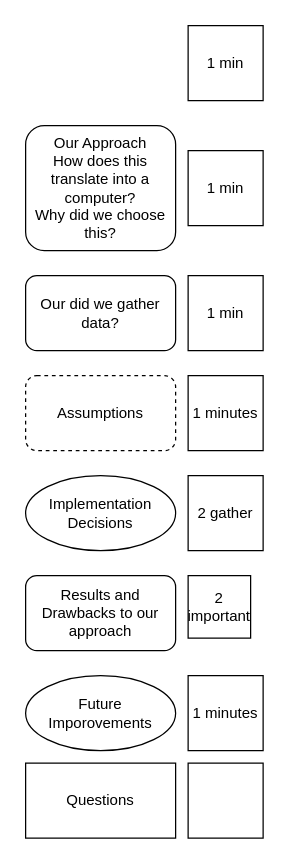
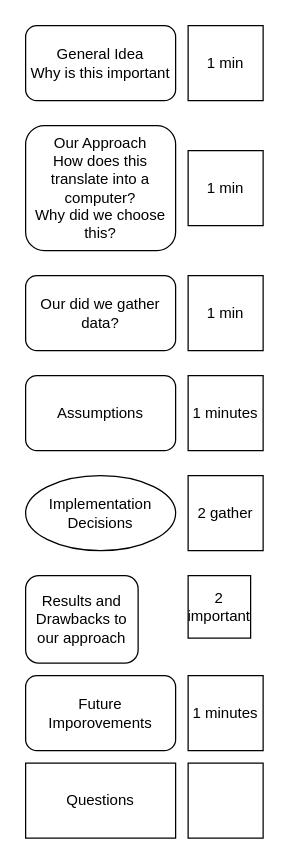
  <mxCell id="0" />
  <mxCell id="1" parent="0" />
+ <mxCell id="2" value="General Idea&lt;br&gt;Why is this important" style="rounded=1;whiteSpace=wrap;html=1;" vertex="1" parent="1"><mxGeometry x="20" y="20" width="120" height="60" as="geometry" /></mxCell>
  <mxCell id="3" value="1 min" style="whiteSpace=wrap;html=1;aspect=fixed;" vertex="1" parent="1"><mxGeometry x="150" y="20" width="60" height="60" as="geometry" /></mxCell>
  <mxCell id="4" value="Our Approach&lt;br&gt;How does this translate into a computer?&lt;br&gt;Why did we choose this?" style="rounded=1;whiteSpace=wrap;html=1;" vertex="1" parent="1"><mxGeometry x="20" y="100" width="120" height="100" as="geometry" /></mxCell>
  <mxCell id="5" value="1 min" style="whiteSpace=wrap;html=1;aspect=fixed;" vertex="1" parent="1"><mxGeometry x="150" y="120" width="60" height="60" as="geometry" /></mxCell>
  <mxCell id="6" value="Implementation Decisions" style="ellipse;whiteSpace=wrap;html=1;" vertex="1" parent="1"><mxGeometry x="20" y="380" width="120" height="60" as="geometry" /></mxCell>
  <mxCell id="7" value="2 gather" style="whiteSpace=wrap;html=1;aspect=fixed;" vertex="1" parent="1"><mxGeometry x="150" y="380" width="60" height="60" as="geometry" /></mxCell>
  <mxCell id="8" value="Our did we gather data?" style="rounded=1;whiteSpace=wrap;html=1;" vertex="1" parent="1"><mxGeometry x="20" y="220" width="120" height="60" as="geometry" /></mxCell>
  <mxCell id="9" value="1 min" style="whiteSpace=wrap;html=1;aspect=fixed;" vertex="1" parent="1"><mxGeometry x="150" y="220" width="60" height="60" as="geometry" /></mxCell>
- <mxCell id="10" value="Assumptions" style="rounded=1;whiteSpace=wrap;html=1;dashed=1;" vertex="1" parent="1"><mxGeometry x="20" y="300" width="120" height="60" as="geometry" /></mxCell>
+ <mxCell id="10" value="Assumptions" style="rounded=1;whiteSpace=wrap;html=1;" vertex="1" parent="1"><mxGeometry x="20" y="300" width="120" height="60" as="geometry" /></mxCell>
  <mxCell id="11" value="1 minutes" style="whiteSpace=wrap;html=1;aspect=fixed;" vertex="1" parent="1"><mxGeometry x="150" y="300" width="60" height="60" as="geometry" /></mxCell>
- <mxCell id="12" value="Results and Drawbacks to our approach" style="rounded=1;whiteSpace=wrap;html=1;" vertex="1" parent="1"><mxGeometry x="20" y="460" width="120" height="60" as="geometry" /></mxCell>
+ <mxCell id="12" value="Results and Drawbacks to our approach" style="rounded=1;whiteSpace=wrap;html=1;" vertex="1" parent="1"><mxGeometry x="20" y="460" width="90" height="70" as="geometry" /></mxCell>
  <mxCell id="13" value="2 important" style="whiteSpace=wrap;html=1;aspect=fixed;" vertex="1" parent="1"><mxGeometry x="150" y="460" width="50" height="50" as="geometry" /></mxCell>
- <mxCell id="14" value="Future Imporovements" style="ellipse;whiteSpace=wrap;html=1;" vertex="1" parent="1"><mxGeometry x="20" y="540" width="120" height="60" as="geometry" /></mxCell>
+ <mxCell id="14" value="Future Imporovements" style="rounded=1;whiteSpace=wrap;html=1;" vertex="1" parent="1"><mxGeometry x="20" y="540" width="120" height="60" as="geometry" /></mxCell>
  <mxCell id="15" value="1 minutes" style="whiteSpace=wrap;html=1;aspect=fixed;" vertex="1" parent="1"><mxGeometry x="150" y="540" width="60" height="60" as="geometry" /></mxCell>
  <mxCell id="16" value="Questions" style="rounded=0;whiteSpace=wrap;html=1;" vertex="1" parent="1"><mxGeometry x="20" y="610" width="120" height="60" as="geometry" /></mxCell>
  <mxCell id="17" value="" style="whiteSpace=wrap;html=1;aspect=fixed;" vertex="1" parent="1"><mxGeometry x="150" y="610" width="60" height="60" as="geometry" /></mxCell>
